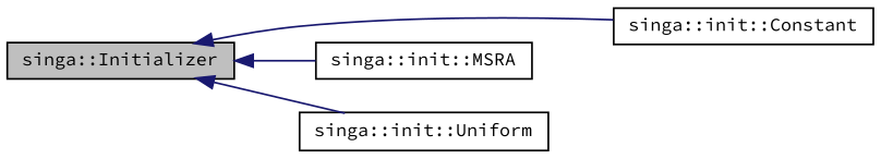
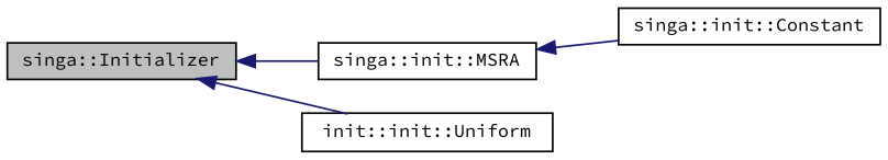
  digraph {
    fontname="Source Code Pro"
    rankdir=LR
    node [color=black fillcolor=white fontname="Source Code Pro" fontsize=10 shape=record style=filled]
    edge [color=midnightblue dir=back fontname="Source Code Pro" fontsize=10 labelfontname=Helvetica labelfontsize=10 style=solid]
    n1 [fillcolor=grey75 fontcolor=black height=0.2 label="singa::Initializer" width=0.4]
    n2 [height=0.2 label="singa::init::Constant" width=0.4]
    n3 [height=0.2 label="singa::init::MSRA" width=0.4]
-   n4 [height=0.2 label="singa::init::Uniform" width=0.4]
-   n1 -> n2
+   n4 [height=0.2 label="init::init::Uniform" width=0.4]
+   n3 -> n2
    n1 -> n3
    n1 -> n4
  }
